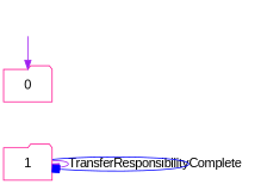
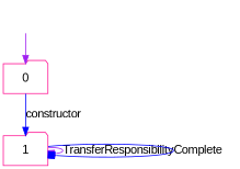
  digraph {
    rankdir=TB
    fontname="Liberation Sans"
    node [shape=folder color=deeppink fontname="Liberation Sans"]
    edge [color=purple arrowhead=normal fontname="Liberation Sans"]
    "" [shape=plaintext]
    n2 [label=0]
    n3 [label=1]
    "" -> n2
+   n2 -> n3 [label=constructor color=blue]
    n3 -> n3 [label=TransferResponsibility arrowhead=box]
    n3 -> n3 [label=Complete color=blue arrowhead=box]
  }
